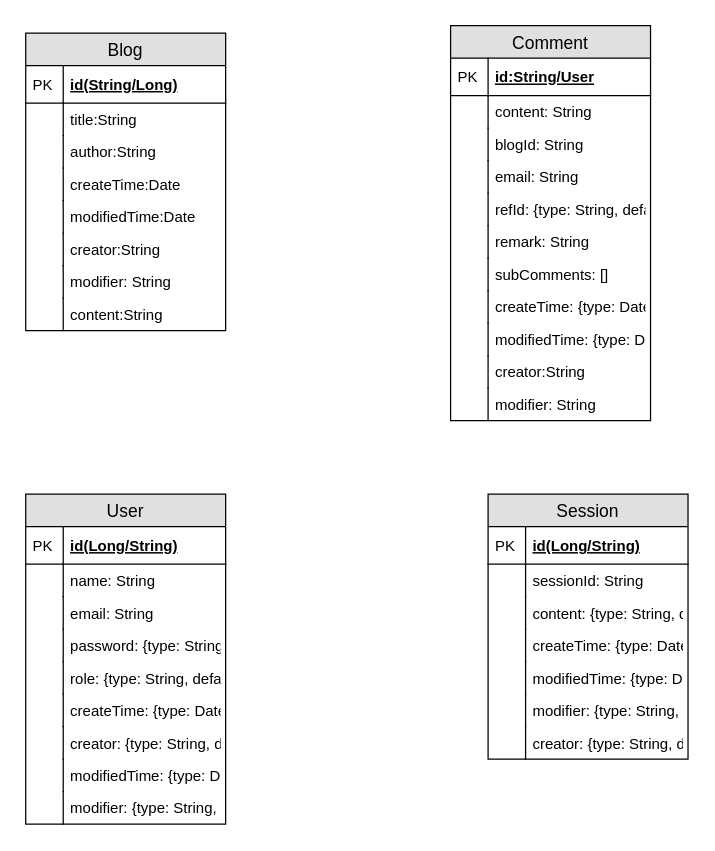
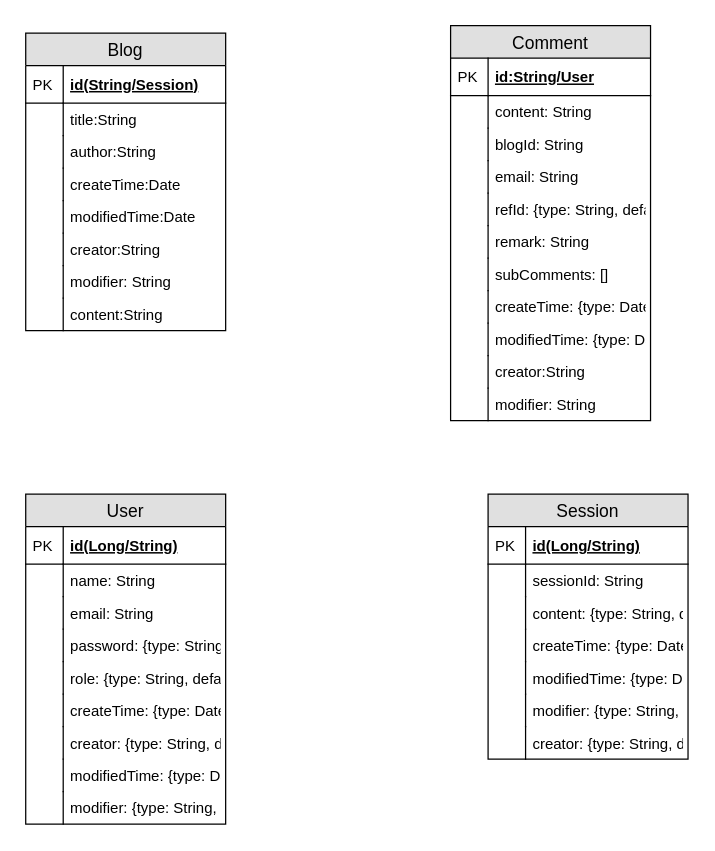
  <mxCell id="0" />
  <mxCell id="1" parent="0" />
  <mxCell id="2" value="Blog" style="swimlane;fontStyle=0;childLayout=stackLayout;horizontal=1;startSize=26;fillColor=#e0e0e0;horizontalStack=0;resizeParent=1;resizeParentMax=0;resizeLast=0;collapsible=1;marginBottom=0;swimlaneFillColor=#ffffff;align=center;fontSize=14;" vertex="1" parent="1"><mxGeometry x="20" y="26" width="160" height="238" as="geometry" /></mxCell>
- <mxCell id="3" value="id(String/Long)" style="shape=partialRectangle;top=0;left=0;right=0;bottom=1;align=left;verticalAlign=middle;fillColor=none;spacingLeft=34;spacingRight=4;overflow=hidden;rotatable=0;points=[[0,0.5],[1,0.5]];portConstraint=eastwest;dropTarget=0;fontStyle=5;fontSize=12;" vertex="1" parent="2"><mxGeometry y="26" width="160" height="30" as="geometry" /></mxCell>
+ <mxCell id="3" value="id(String/Session)" style="shape=partialRectangle;top=0;left=0;right=0;bottom=1;align=left;verticalAlign=middle;fillColor=none;spacingLeft=34;spacingRight=4;overflow=hidden;rotatable=0;points=[[0,0.5],[1,0.5]];portConstraint=eastwest;dropTarget=0;fontStyle=5;fontSize=12;" vertex="1" parent="2"><mxGeometry y="26" width="160" height="30" as="geometry" /></mxCell>
  <mxCell id="4" value="PK" style="shape=partialRectangle;top=0;left=0;bottom=0;fillColor=none;align=left;verticalAlign=middle;spacingLeft=4;spacingRight=4;overflow=hidden;rotatable=0;points=[];portConstraint=eastwest;part=1;fontSize=12;" vertex="1" connectable="0" parent="3"><mxGeometry width="30" height="30" as="geometry" /></mxCell>
  <mxCell id="5" value="title:String" style="shape=partialRectangle;top=0;left=0;right=0;bottom=0;align=left;verticalAlign=top;fillColor=none;spacingLeft=34;spacingRight=4;overflow=hidden;rotatable=0;points=[[0,0.5],[1,0.5]];portConstraint=eastwest;dropTarget=0;fontSize=12;" vertex="1" parent="2"><mxGeometry y="56" width="160" height="26" as="geometry" /></mxCell>
  <mxCell id="6" value="" style="shape=partialRectangle;top=0;left=0;bottom=0;fillColor=none;align=left;verticalAlign=top;spacingLeft=4;spacingRight=4;overflow=hidden;rotatable=0;points=[];portConstraint=eastwest;part=1;fontSize=12;" vertex="1" connectable="0" parent="5"><mxGeometry width="30" height="26" as="geometry" /></mxCell>
  <mxCell id="7" value="author:String " style="shape=partialRectangle;top=0;left=0;right=0;bottom=0;align=left;verticalAlign=top;fillColor=none;spacingLeft=34;spacingRight=4;overflow=hidden;rotatable=0;points=[[0,0.5],[1,0.5]];portConstraint=eastwest;dropTarget=0;fontSize=12;" vertex="1" parent="2"><mxGeometry y="82" width="160" height="26" as="geometry" /></mxCell>
  <mxCell id="8" value="" style="shape=partialRectangle;top=0;left=0;bottom=0;fillColor=none;align=left;verticalAlign=top;spacingLeft=4;spacingRight=4;overflow=hidden;rotatable=0;points=[];portConstraint=eastwest;part=1;fontSize=12;" vertex="1" connectable="0" parent="7"><mxGeometry width="30" height="26" as="geometry" /></mxCell>
  <mxCell id="9" value="createTime:Date" style="shape=partialRectangle;top=0;left=0;right=0;bottom=0;align=left;verticalAlign=top;fillColor=none;spacingLeft=34;spacingRight=4;overflow=hidden;rotatable=0;points=[[0,0.5],[1,0.5]];portConstraint=eastwest;dropTarget=0;fontSize=12;" vertex="1" parent="2"><mxGeometry y="108" width="160" height="26" as="geometry" /></mxCell>
  <mxCell id="10" value="" style="shape=partialRectangle;top=0;left=0;bottom=0;fillColor=none;align=left;verticalAlign=top;spacingLeft=4;spacingRight=4;overflow=hidden;rotatable=0;points=[];portConstraint=eastwest;part=1;fontSize=12;" vertex="1" connectable="0" parent="9"><mxGeometry width="30" height="26" as="geometry" /></mxCell>
  <mxCell id="11" value="modifiedTime:Date" style="shape=partialRectangle;top=0;left=0;right=0;bottom=0;align=left;verticalAlign=top;fillColor=none;spacingLeft=34;spacingRight=4;overflow=hidden;rotatable=0;points=[[0,0.5],[1,0.5]];portConstraint=eastwest;dropTarget=0;fontSize=12;" vertex="1" parent="2"><mxGeometry y="134" width="160" height="26" as="geometry" /></mxCell>
  <mxCell id="12" value="" style="shape=partialRectangle;top=0;left=0;bottom=0;fillColor=none;align=left;verticalAlign=top;spacingLeft=4;spacingRight=4;overflow=hidden;rotatable=0;points=[];portConstraint=eastwest;part=1;fontSize=12;" vertex="1" connectable="0" parent="11"><mxGeometry width="30" height="26" as="geometry" /></mxCell>
  <mxCell id="13" value="creator:String" style="shape=partialRectangle;top=0;left=0;right=0;bottom=0;align=left;verticalAlign=top;fillColor=none;spacingLeft=34;spacingRight=4;overflow=hidden;rotatable=0;points=[[0,0.5],[1,0.5]];portConstraint=eastwest;dropTarget=0;fontSize=12;" vertex="1" parent="2"><mxGeometry y="160" width="160" height="26" as="geometry" /></mxCell>
  <mxCell id="14" value="" style="shape=partialRectangle;top=0;left=0;bottom=0;fillColor=none;align=left;verticalAlign=top;spacingLeft=4;spacingRight=4;overflow=hidden;rotatable=0;points=[];portConstraint=eastwest;part=1;fontSize=12;" vertex="1" connectable="0" parent="13"><mxGeometry width="30" height="26" as="geometry" /></mxCell>
  <mxCell id="15" value="modifier: String" style="shape=partialRectangle;top=0;left=0;right=0;bottom=0;align=left;verticalAlign=top;fillColor=none;spacingLeft=34;spacingRight=4;overflow=hidden;rotatable=0;points=[[0,0.5],[1,0.5]];portConstraint=eastwest;dropTarget=0;fontSize=12;" vertex="1" parent="2"><mxGeometry y="186" width="160" height="26" as="geometry" /></mxCell>
  <mxCell id="16" value="" style="shape=partialRectangle;top=0;left=0;bottom=0;fillColor=none;align=left;verticalAlign=top;spacingLeft=4;spacingRight=4;overflow=hidden;rotatable=0;points=[];portConstraint=eastwest;part=1;fontSize=12;" vertex="1" connectable="0" parent="15"><mxGeometry width="30" height="26" as="geometry" /></mxCell>
  <mxCell id="17" value="content:String" style="shape=partialRectangle;top=0;left=0;right=0;bottom=0;align=left;verticalAlign=top;fillColor=none;spacingLeft=34;spacingRight=4;overflow=hidden;rotatable=0;points=[[0,0.5],[1,0.5]];portConstraint=eastwest;dropTarget=0;fontSize=12;" vertex="1" parent="2"><mxGeometry y="212" width="160" height="26" as="geometry" /></mxCell>
  <mxCell id="18" value="" style="shape=partialRectangle;top=0;left=0;bottom=0;fillColor=none;align=left;verticalAlign=top;spacingLeft=4;spacingRight=4;overflow=hidden;rotatable=0;points=[];portConstraint=eastwest;part=1;fontSize=12;" vertex="1" connectable="0" parent="17"><mxGeometry width="30" height="26" as="geometry" /></mxCell>
  <mxCell id="19" value="Comment" style="swimlane;fontStyle=0;childLayout=stackLayout;horizontal=1;startSize=26;fillColor=#e0e0e0;horizontalStack=0;resizeParent=1;resizeParentMax=0;resizeLast=0;collapsible=1;marginBottom=0;swimlaneFillColor=#ffffff;align=center;fontSize=14;" vertex="1" parent="1"><mxGeometry x="360" y="20" width="160" height="316" as="geometry" /></mxCell>
  <mxCell id="20" value="id:String/User" style="shape=partialRectangle;top=0;left=0;right=0;bottom=1;align=left;verticalAlign=middle;fillColor=none;spacingLeft=34;spacingRight=4;overflow=hidden;rotatable=0;points=[[0,0.5],[1,0.5]];portConstraint=eastwest;dropTarget=0;fontStyle=5;fontSize=12;" vertex="1" parent="19"><mxGeometry y="26" width="160" height="30" as="geometry" /></mxCell>
  <mxCell id="21" value="PK" style="shape=partialRectangle;top=0;left=0;bottom=0;fillColor=none;align=left;verticalAlign=middle;spacingLeft=4;spacingRight=4;overflow=hidden;rotatable=0;points=[];portConstraint=eastwest;part=1;fontSize=12;" vertex="1" connectable="0" parent="20"><mxGeometry width="30" height="30" as="geometry" /></mxCell>
  <mxCell id="22" value="content: String" style="shape=partialRectangle;top=0;left=0;right=0;bottom=0;align=left;verticalAlign=top;fillColor=none;spacingLeft=34;spacingRight=4;overflow=hidden;rotatable=0;points=[[0,0.5],[1,0.5]];portConstraint=eastwest;dropTarget=0;fontSize=12;" vertex="1" parent="19"><mxGeometry y="56" width="160" height="26" as="geometry" /></mxCell>
  <mxCell id="23" value="" style="shape=partialRectangle;top=0;left=0;bottom=0;fillColor=none;align=left;verticalAlign=top;spacingLeft=4;spacingRight=4;overflow=hidden;rotatable=0;points=[];portConstraint=eastwest;part=1;fontSize=12;" vertex="1" connectable="0" parent="22"><mxGeometry width="30" height="26" as="geometry" /></mxCell>
  <mxCell id="24" value="blogId: String" style="shape=partialRectangle;top=0;left=0;right=0;bottom=0;align=left;verticalAlign=top;fillColor=none;spacingLeft=34;spacingRight=4;overflow=hidden;rotatable=0;points=[[0,0.5],[1,0.5]];portConstraint=eastwest;dropTarget=0;fontSize=12;" vertex="1" parent="19"><mxGeometry y="82" width="160" height="26" as="geometry" /></mxCell>
  <mxCell id="25" value="" style="shape=partialRectangle;top=0;left=0;bottom=0;fillColor=none;align=left;verticalAlign=top;spacingLeft=4;spacingRight=4;overflow=hidden;rotatable=0;points=[];portConstraint=eastwest;part=1;fontSize=12;" vertex="1" connectable="0" parent="24"><mxGeometry width="30" height="26" as="geometry" /></mxCell>
  <mxCell id="26" value="email: String" style="shape=partialRectangle;top=0;left=0;right=0;bottom=0;align=left;verticalAlign=top;fillColor=none;spacingLeft=34;spacingRight=4;overflow=hidden;rotatable=0;points=[[0,0.5],[1,0.5]];portConstraint=eastwest;dropTarget=0;fontSize=12;" vertex="1" parent="19"><mxGeometry y="108" width="160" height="26" as="geometry" /></mxCell>
  <mxCell id="27" value="" style="shape=partialRectangle;top=0;left=0;bottom=0;fillColor=none;align=left;verticalAlign=top;spacingLeft=4;spacingRight=4;overflow=hidden;rotatable=0;points=[];portConstraint=eastwest;part=1;fontSize=12;" vertex="1" connectable="0" parent="26"><mxGeometry width="30" height="26" as="geometry" /></mxCell>
  <mxCell id="28" value="refId: {type: String, default: &quot;0&quot;}" style="shape=partialRectangle;top=0;left=0;right=0;bottom=0;align=left;verticalAlign=top;fillColor=none;spacingLeft=34;spacingRight=4;overflow=hidden;rotatable=0;points=[[0,0.5],[1,0.5]];portConstraint=eastwest;dropTarget=0;fontSize=12;" vertex="1" parent="19"><mxGeometry y="134" width="160" height="26" as="geometry" /></mxCell>
  <mxCell id="29" value="" style="shape=partialRectangle;top=0;left=0;bottom=0;fillColor=none;align=left;verticalAlign=top;spacingLeft=4;spacingRight=4;overflow=hidden;rotatable=0;points=[];portConstraint=eastwest;part=1;fontSize=12;" vertex="1" connectable="0" parent="28"><mxGeometry width="30" height="26" as="geometry" /></mxCell>
  <mxCell id="30" value="remark: String" style="shape=partialRectangle;top=0;left=0;right=0;bottom=0;align=left;verticalAlign=top;fillColor=none;spacingLeft=34;spacingRight=4;overflow=hidden;rotatable=0;points=[[0,0.5],[1,0.5]];portConstraint=eastwest;dropTarget=0;fontSize=12;" vertex="1" parent="19"><mxGeometry y="160" width="160" height="26" as="geometry" /></mxCell>
  <mxCell id="31" value="" style="shape=partialRectangle;top=0;left=0;bottom=0;fillColor=none;align=left;verticalAlign=top;spacingLeft=4;spacingRight=4;overflow=hidden;rotatable=0;points=[];portConstraint=eastwest;part=1;fontSize=12;" vertex="1" connectable="0" parent="30"><mxGeometry width="30" height="26" as="geometry" /></mxCell>
  <mxCell id="32" value="subComments: []" style="shape=partialRectangle;top=0;left=0;right=0;bottom=0;align=left;verticalAlign=top;fillColor=none;spacingLeft=34;spacingRight=4;overflow=hidden;rotatable=0;points=[[0,0.5],[1,0.5]];portConstraint=eastwest;dropTarget=0;fontSize=12;" vertex="1" parent="19"><mxGeometry y="186" width="160" height="26" as="geometry" /></mxCell>
  <mxCell id="33" value="" style="shape=partialRectangle;top=0;left=0;bottom=0;fillColor=none;align=left;verticalAlign=top;spacingLeft=4;spacingRight=4;overflow=hidden;rotatable=0;points=[];portConstraint=eastwest;part=1;fontSize=12;" vertex="1" connectable="0" parent="32"><mxGeometry width="30" height="26" as="geometry" /></mxCell>
  <mxCell id="34" value="createTime: {type: Date, default: Date.now}" style="shape=partialRectangle;top=0;left=0;right=0;bottom=0;align=left;verticalAlign=top;fillColor=none;spacingLeft=34;spacingRight=4;overflow=hidden;rotatable=0;points=[[0,0.5],[1,0.5]];portConstraint=eastwest;dropTarget=0;fontSize=12;" vertex="1" parent="19"><mxGeometry y="212" width="160" height="26" as="geometry" /></mxCell>
  <mxCell id="35" value="" style="shape=partialRectangle;top=0;left=0;bottom=0;fillColor=none;align=left;verticalAlign=top;spacingLeft=4;spacingRight=4;overflow=hidden;rotatable=0;points=[];portConstraint=eastwest;part=1;fontSize=12;" vertex="1" connectable="0" parent="34"><mxGeometry width="30" height="26" as="geometry" /></mxCell>
  <mxCell id="36" value="modifiedTime: {type: Date, default: Date.now}" style="shape=partialRectangle;top=0;left=0;right=0;bottom=0;align=left;verticalAlign=top;fillColor=none;spacingLeft=34;spacingRight=4;overflow=hidden;rotatable=0;points=[[0,0.5],[1,0.5]];portConstraint=eastwest;dropTarget=0;fontSize=12;" vertex="1" parent="19"><mxGeometry y="238" width="160" height="26" as="geometry" /></mxCell>
  <mxCell id="37" value="" style="shape=partialRectangle;top=0;left=0;bottom=0;fillColor=none;align=left;verticalAlign=top;spacingLeft=4;spacingRight=4;overflow=hidden;rotatable=0;points=[];portConstraint=eastwest;part=1;fontSize=12;" vertex="1" connectable="0" parent="36"><mxGeometry width="30" height="26" as="geometry" /></mxCell>
  <mxCell id="38" value="creator:String" style="shape=partialRectangle;top=0;left=0;right=0;bottom=0;align=left;verticalAlign=top;fillColor=none;spacingLeft=34;spacingRight=4;overflow=hidden;rotatable=0;points=[[0,0.5],[1,0.5]];portConstraint=eastwest;dropTarget=0;fontSize=12;" vertex="1" parent="19"><mxGeometry y="264" width="160" height="26" as="geometry" /></mxCell>
  <mxCell id="39" value="" style="shape=partialRectangle;top=0;left=0;bottom=0;fillColor=none;align=left;verticalAlign=top;spacingLeft=4;spacingRight=4;overflow=hidden;rotatable=0;points=[];portConstraint=eastwest;part=1;fontSize=12;" vertex="1" connectable="0" parent="38"><mxGeometry width="30" height="26" as="geometry" /></mxCell>
  <mxCell id="40" value="modifier: String" style="shape=partialRectangle;top=0;left=0;right=0;bottom=0;align=left;verticalAlign=top;fillColor=none;spacingLeft=34;spacingRight=4;overflow=hidden;rotatable=0;points=[[0,0.5],[1,0.5]];portConstraint=eastwest;dropTarget=0;fontSize=12;" vertex="1" parent="19"><mxGeometry y="290" width="160" height="26" as="geometry" /></mxCell>
  <mxCell id="41" value="" style="shape=partialRectangle;top=0;left=0;bottom=0;fillColor=none;align=left;verticalAlign=top;spacingLeft=4;spacingRight=4;overflow=hidden;rotatable=0;points=[];portConstraint=eastwest;part=1;fontSize=12;" vertex="1" connectable="0" parent="40"><mxGeometry width="30" height="26" as="geometry" /></mxCell>
  <mxCell id="42" value="User" style="swimlane;fontStyle=0;childLayout=stackLayout;horizontal=1;startSize=26;fillColor=#e0e0e0;horizontalStack=0;resizeParent=1;resizeParentMax=0;resizeLast=0;collapsible=1;marginBottom=0;swimlaneFillColor=#ffffff;align=center;fontSize=14;" vertex="1" parent="1"><mxGeometry x="20" y="395" width="160" height="264" as="geometry" /></mxCell>
  <mxCell id="43" value="id(Long/String)" style="shape=partialRectangle;top=0;left=0;right=0;bottom=1;align=left;verticalAlign=middle;fillColor=none;spacingLeft=34;spacingRight=4;overflow=hidden;rotatable=0;points=[[0,0.5],[1,0.5]];portConstraint=eastwest;dropTarget=0;fontStyle=5;fontSize=12;" vertex="1" parent="42"><mxGeometry y="26" width="160" height="30" as="geometry" /></mxCell>
  <mxCell id="44" value="PK" style="shape=partialRectangle;top=0;left=0;bottom=0;fillColor=none;align=left;verticalAlign=middle;spacingLeft=4;spacingRight=4;overflow=hidden;rotatable=0;points=[];portConstraint=eastwest;part=1;fontSize=12;" vertex="1" connectable="0" parent="43"><mxGeometry width="30" height="30" as="geometry" /></mxCell>
  <mxCell id="45" value="name: String" style="shape=partialRectangle;top=0;left=0;right=0;bottom=0;align=left;verticalAlign=top;fillColor=none;spacingLeft=34;spacingRight=4;overflow=hidden;rotatable=0;points=[[0,0.5],[1,0.5]];portConstraint=eastwest;dropTarget=0;fontSize=12;" vertex="1" parent="42"><mxGeometry y="56" width="160" height="26" as="geometry" /></mxCell>
  <mxCell id="46" value="" style="shape=partialRectangle;top=0;left=0;bottom=0;fillColor=none;align=left;verticalAlign=top;spacingLeft=4;spacingRight=4;overflow=hidden;rotatable=0;points=[];portConstraint=eastwest;part=1;fontSize=12;" vertex="1" connectable="0" parent="45"><mxGeometry width="30" height="26" as="geometry" /></mxCell>
  <mxCell id="47" value="email: String" style="shape=partialRectangle;top=0;left=0;right=0;bottom=0;align=left;verticalAlign=top;fillColor=none;spacingLeft=34;spacingRight=4;overflow=hidden;rotatable=0;points=[[0,0.5],[1,0.5]];portConstraint=eastwest;dropTarget=0;fontSize=12;" vertex="1" parent="42"><mxGeometry y="82" width="160" height="26" as="geometry" /></mxCell>
  <mxCell id="48" value="" style="shape=partialRectangle;top=0;left=0;bottom=0;fillColor=none;align=left;verticalAlign=top;spacingLeft=4;spacingRight=4;overflow=hidden;rotatable=0;points=[];portConstraint=eastwest;part=1;fontSize=12;" vertex="1" connectable="0" parent="47"><mxGeometry width="30" height="26" as="geometry" /></mxCell>
  <mxCell id="49" value="password: {type: String, default: &quot;&quot;}" style="shape=partialRectangle;top=0;left=0;right=0;bottom=0;align=left;verticalAlign=top;fillColor=none;spacingLeft=34;spacingRight=4;overflow=hidden;rotatable=0;points=[[0,0.5],[1,0.5]];portConstraint=eastwest;dropTarget=0;fontSize=12;" vertex="1" parent="42"><mxGeometry y="108" width="160" height="26" as="geometry" /></mxCell>
  <mxCell id="50" value="" style="shape=partialRectangle;top=0;left=0;bottom=0;fillColor=none;align=left;verticalAlign=top;spacingLeft=4;spacingRight=4;overflow=hidden;rotatable=0;points=[];portConstraint=eastwest;part=1;fontSize=12;" vertex="1" connectable="0" parent="49"><mxGeometry width="30" height="26" as="geometry" /></mxCell>
  <mxCell id="51" value="role: {type: String, default: &quot;user&quot;}" style="shape=partialRectangle;top=0;left=0;right=0;bottom=0;align=left;verticalAlign=top;fillColor=none;spacingLeft=34;spacingRight=4;overflow=hidden;rotatable=0;points=[[0,0.5],[1,0.5]];portConstraint=eastwest;dropTarget=0;fontSize=12;" vertex="1" parent="42"><mxGeometry y="134" width="160" height="26" as="geometry" /></mxCell>
  <mxCell id="52" value="" style="shape=partialRectangle;top=0;left=0;bottom=0;fillColor=none;align=left;verticalAlign=top;spacingLeft=4;spacingRight=4;overflow=hidden;rotatable=0;points=[];portConstraint=eastwest;part=1;fontSize=12;" vertex="1" connectable="0" parent="51"><mxGeometry width="30" height="26" as="geometry" /></mxCell>
  <mxCell id="53" value="createTime: {type: Date, default: Date.now}" style="shape=partialRectangle;top=0;left=0;right=0;bottom=0;align=left;verticalAlign=top;fillColor=none;spacingLeft=34;spacingRight=4;overflow=hidden;rotatable=0;points=[[0,0.5],[1,0.5]];portConstraint=eastwest;dropTarget=0;fontSize=12;" vertex="1" parent="42"><mxGeometry y="160" width="160" height="26" as="geometry" /></mxCell>
  <mxCell id="54" value="" style="shape=partialRectangle;top=0;left=0;bottom=0;fillColor=none;align=left;verticalAlign=top;spacingLeft=4;spacingRight=4;overflow=hidden;rotatable=0;points=[];portConstraint=eastwest;part=1;fontSize=12;" vertex="1" connectable="0" parent="53"><mxGeometry width="30" height="26" as="geometry" /></mxCell>
  <mxCell id="55" value="creator: {type: String, default: &quot;admin&quot;}" style="shape=partialRectangle;top=0;left=0;right=0;bottom=0;align=left;verticalAlign=top;fillColor=none;spacingLeft=34;spacingRight=4;overflow=hidden;rotatable=0;points=[[0,0.5],[1,0.5]];portConstraint=eastwest;dropTarget=0;fontSize=12;" vertex="1" parent="42"><mxGeometry y="186" width="160" height="26" as="geometry" /></mxCell>
  <mxCell id="56" value="" style="shape=partialRectangle;top=0;left=0;bottom=0;fillColor=none;align=left;verticalAlign=top;spacingLeft=4;spacingRight=4;overflow=hidden;rotatable=0;points=[];portConstraint=eastwest;part=1;fontSize=12;" vertex="1" connectable="0" parent="55"><mxGeometry width="30" height="26" as="geometry" /></mxCell>
  <mxCell id="57" value="modifiedTime: {type: Date, default: Date.now}" style="shape=partialRectangle;top=0;left=0;right=0;bottom=0;align=left;verticalAlign=top;fillColor=none;spacingLeft=34;spacingRight=4;overflow=hidden;rotatable=0;points=[[0,0.5],[1,0.5]];portConstraint=eastwest;dropTarget=0;fontSize=12;" vertex="1" parent="42"><mxGeometry y="212" width="160" height="26" as="geometry" /></mxCell>
  <mxCell id="58" value="" style="shape=partialRectangle;top=0;left=0;bottom=0;fillColor=none;align=left;verticalAlign=top;spacingLeft=4;spacingRight=4;overflow=hidden;rotatable=0;points=[];portConstraint=eastwest;part=1;fontSize=12;" vertex="1" connectable="0" parent="57"><mxGeometry width="30" height="26" as="geometry" /></mxCell>
  <mxCell id="59" value="modifier: {type: String, default: &quot;admin&quot;}" style="shape=partialRectangle;top=0;left=0;right=0;bottom=0;align=left;verticalAlign=top;fillColor=none;spacingLeft=34;spacingRight=4;overflow=hidden;rotatable=0;points=[[0,0.5],[1,0.5]];portConstraint=eastwest;dropTarget=0;fontSize=12;" vertex="1" parent="42"><mxGeometry y="238" width="160" height="26" as="geometry" /></mxCell>
  <mxCell id="60" value="" style="shape=partialRectangle;top=0;left=0;bottom=0;fillColor=none;align=left;verticalAlign=top;spacingLeft=4;spacingRight=4;overflow=hidden;rotatable=0;points=[];portConstraint=eastwest;part=1;fontSize=12;" vertex="1" connectable="0" parent="59"><mxGeometry width="30" height="26" as="geometry" /></mxCell>
  <mxCell id="61" value="Session" style="swimlane;fontStyle=0;childLayout=stackLayout;horizontal=1;startSize=26;fillColor=#e0e0e0;horizontalStack=0;resizeParent=1;resizeParentMax=0;resizeLast=0;collapsible=1;marginBottom=0;swimlaneFillColor=#ffffff;align=center;fontSize=14;" vertex="1" parent="1"><mxGeometry x="390" y="395" width="160" height="212" as="geometry" /></mxCell>
  <mxCell id="62" value="id(Long/String)" style="shape=partialRectangle;top=0;left=0;right=0;bottom=1;align=left;verticalAlign=middle;fillColor=none;spacingLeft=34;spacingRight=4;overflow=hidden;rotatable=0;points=[[0,0.5],[1,0.5]];portConstraint=eastwest;dropTarget=0;fontStyle=5;fontSize=12;" vertex="1" parent="61"><mxGeometry y="26" width="160" height="30" as="geometry" /></mxCell>
  <mxCell id="63" value="PK" style="shape=partialRectangle;top=0;left=0;bottom=0;fillColor=none;align=left;verticalAlign=middle;spacingLeft=4;spacingRight=4;overflow=hidden;rotatable=0;points=[];portConstraint=eastwest;part=1;fontSize=12;" vertex="1" connectable="0" parent="62"><mxGeometry width="30" height="30" as="geometry" /></mxCell>
  <mxCell id="64" value="sessionId: String" style="shape=partialRectangle;top=0;left=0;right=0;bottom=0;align=left;verticalAlign=top;fillColor=none;spacingLeft=34;spacingRight=4;overflow=hidden;rotatable=0;points=[[0,0.5],[1,0.5]];portConstraint=eastwest;dropTarget=0;fontSize=12;" vertex="1" parent="61"><mxGeometry y="56" width="160" height="26" as="geometry" /></mxCell>
  <mxCell id="65" value="" style="shape=partialRectangle;top=0;left=0;bottom=0;fillColor=none;align=left;verticalAlign=top;spacingLeft=4;spacingRight=4;overflow=hidden;rotatable=0;points=[];portConstraint=eastwest;part=1;fontSize=12;" vertex="1" connectable="0" parent="64"><mxGeometry width="30" height="26" as="geometry" /></mxCell>
  <mxCell id="66" value="content: {type: String, default: &quot;&quot;}" style="shape=partialRectangle;top=0;left=0;right=0;bottom=0;align=left;verticalAlign=top;fillColor=none;spacingLeft=34;spacingRight=4;overflow=hidden;rotatable=0;points=[[0,0.5],[1,0.5]];portConstraint=eastwest;dropTarget=0;fontSize=12;" vertex="1" parent="61"><mxGeometry y="82" width="160" height="26" as="geometry" /></mxCell>
  <mxCell id="67" value="" style="shape=partialRectangle;top=0;left=0;bottom=0;fillColor=none;align=left;verticalAlign=top;spacingLeft=4;spacingRight=4;overflow=hidden;rotatable=0;points=[];portConstraint=eastwest;part=1;fontSize=12;" vertex="1" connectable="0" parent="66"><mxGeometry width="30" height="26" as="geometry" /></mxCell>
  <mxCell id="68" value="createTime: {type: Date, default: Date.now}" style="shape=partialRectangle;top=0;left=0;right=0;bottom=0;align=left;verticalAlign=top;fillColor=none;spacingLeft=34;spacingRight=4;overflow=hidden;rotatable=0;points=[[0,0.5],[1,0.5]];portConstraint=eastwest;dropTarget=0;fontSize=12;" vertex="1" parent="61"><mxGeometry y="108" width="160" height="26" as="geometry" /></mxCell>
  <mxCell id="69" value="" style="shape=partialRectangle;top=0;left=0;bottom=0;fillColor=none;align=left;verticalAlign=top;spacingLeft=4;spacingRight=4;overflow=hidden;rotatable=0;points=[];portConstraint=eastwest;part=1;fontSize=12;" vertex="1" connectable="0" parent="68"><mxGeometry width="30" height="26" as="geometry" /></mxCell>
  <mxCell id="70" value="modifiedTime: {type: Date, default: Date.now}" style="shape=partialRectangle;top=0;left=0;right=0;bottom=0;align=left;verticalAlign=top;fillColor=none;spacingLeft=34;spacingRight=4;overflow=hidden;rotatable=0;points=[[0,0.5],[1,0.5]];portConstraint=eastwest;dropTarget=0;fontSize=12;" vertex="1" parent="61"><mxGeometry y="134" width="160" height="26" as="geometry" /></mxCell>
  <mxCell id="71" value="" style="shape=partialRectangle;top=0;left=0;bottom=0;fillColor=none;align=left;verticalAlign=top;spacingLeft=4;spacingRight=4;overflow=hidden;rotatable=0;points=[];portConstraint=eastwest;part=1;fontSize=12;" vertex="1" connectable="0" parent="70"><mxGeometry width="30" height="26" as="geometry" /></mxCell>
  <mxCell id="72" value="modifier: {type: String, default: &quot;admin&quot;}" style="shape=partialRectangle;top=0;left=0;right=0;bottom=0;align=left;verticalAlign=top;fillColor=none;spacingLeft=34;spacingRight=4;overflow=hidden;rotatable=0;points=[[0,0.5],[1,0.5]];portConstraint=eastwest;dropTarget=0;fontSize=12;" vertex="1" parent="61"><mxGeometry y="160" width="160" height="26" as="geometry" /></mxCell>
  <mxCell id="73" value="" style="shape=partialRectangle;top=0;left=0;bottom=0;fillColor=none;align=left;verticalAlign=top;spacingLeft=4;spacingRight=4;overflow=hidden;rotatable=0;points=[];portConstraint=eastwest;part=1;fontSize=12;" vertex="1" connectable="0" parent="72"><mxGeometry width="30" height="26" as="geometry" /></mxCell>
  <mxCell id="74" value="creator: {type: String, default: &quot;admin&quot;}" style="shape=partialRectangle;top=0;left=0;right=0;bottom=0;align=left;verticalAlign=top;fillColor=none;spacingLeft=34;spacingRight=4;overflow=hidden;rotatable=0;points=[[0,0.5],[1,0.5]];portConstraint=eastwest;dropTarget=0;fontSize=12;" vertex="1" parent="61"><mxGeometry y="186" width="160" height="26" as="geometry" /></mxCell>
  <mxCell id="75" value="" style="shape=partialRectangle;top=0;left=0;bottom=0;fillColor=none;align=left;verticalAlign=top;spacingLeft=4;spacingRight=4;overflow=hidden;rotatable=0;points=[];portConstraint=eastwest;part=1;fontSize=12;" vertex="1" connectable="0" parent="74"><mxGeometry width="30" height="26" as="geometry" /></mxCell>
